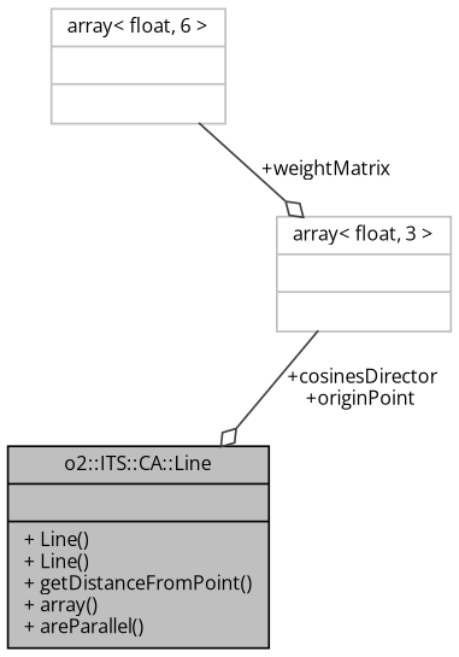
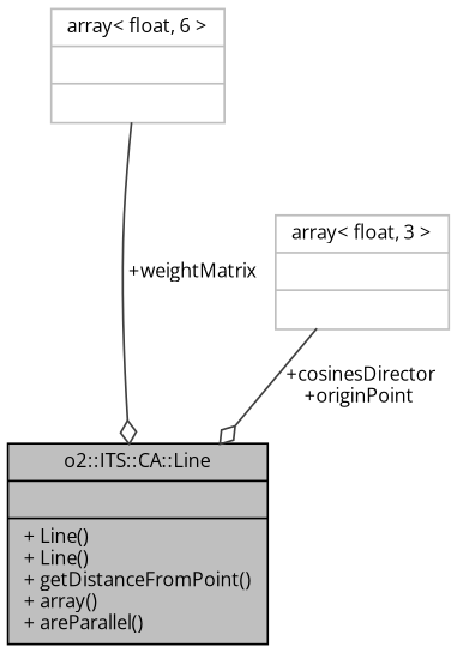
  digraph {
    fontname="Open Sans"
    node [color=grey75 fontname="Open Sans" fontsize=10 shape=record]
    edge [arrowhead=odiamond color=grey25 fontname="Open Sans" fontsize=10 labelfontname=Helvetica labelfontsize=10 style=solid]
    n1 [color=black fillcolor=grey75 fontcolor=black height=0.2 label="{o2::ITS::CA::Line\n||+ Line()\l+ Line()\l+ getDistanceFromPoint()\l+ array()\l+ areParallel()\l}" style=filled width=0.4]
    n2 [height=0.2 label="{array\< float, 6 \>\n||}" width=0.4]
    n3 [height=0.2 label="{array\< float, 3 \>\n||}" width=0.4]
-   n2 -> n3 [label=" +weightMatrix"]
+   n2 -> n1 [label=" +weightMatrix"]
    n3 -> n1 [label=" +cosinesDirector\n+originPoint"]
  }
